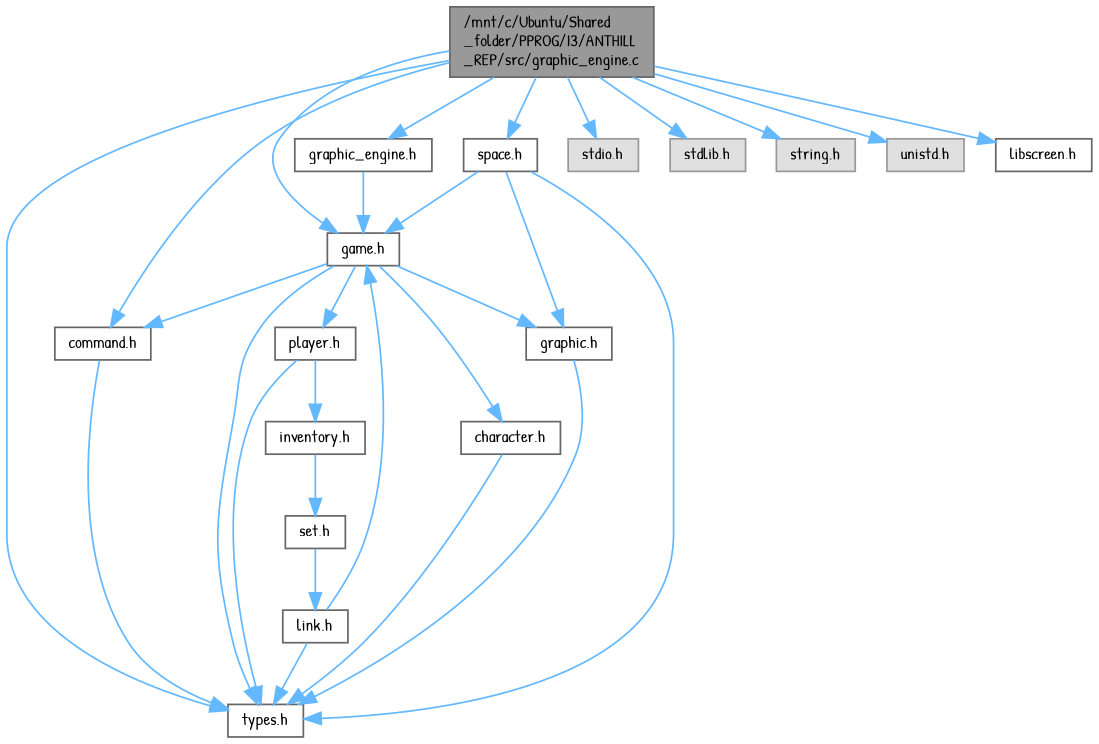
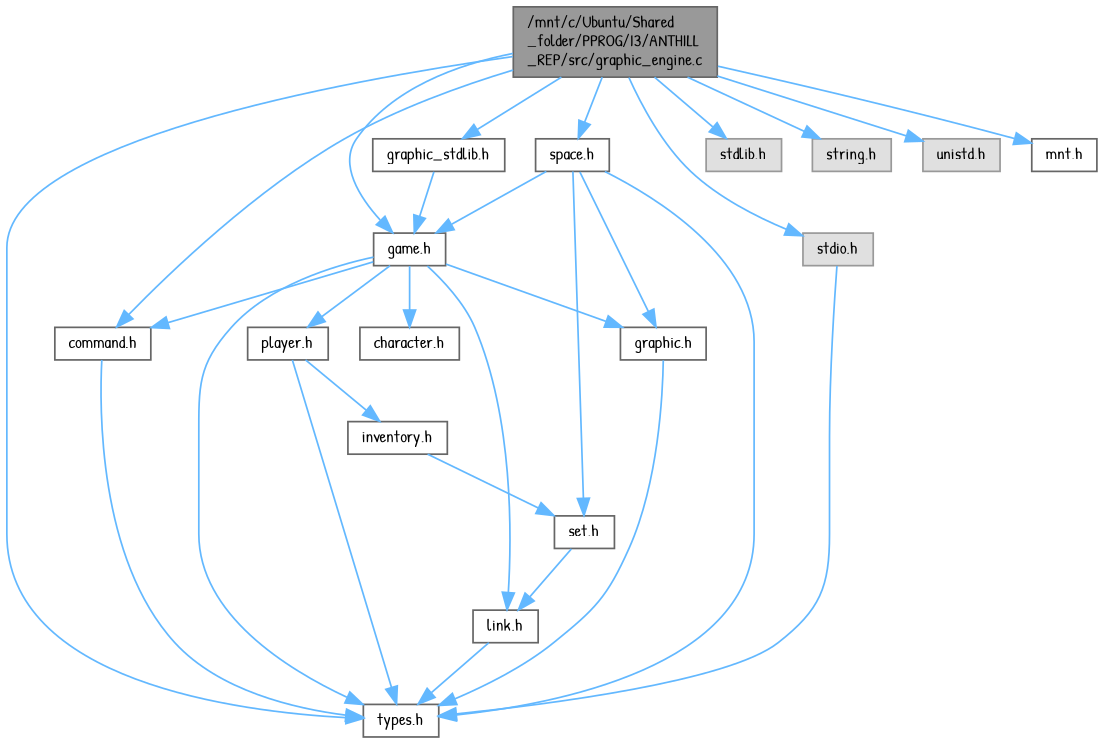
  digraph {
    fontname="Patrick Hand"
    node [color=grey40 fillcolor=white fontname="Patrick Hand" fontsize=10 shape=box style=filled]
    edge [color=steelblue1 fontname="Patrick Hand" fontsize=10 labelfontname=Helvetica labelfontsize=10 style=solid]
    n1 [color=gray40 fillcolor=grey60 fontcolor=black height=0.2 label="/mnt/c/Ubuntu/Shared\l_folder/PPROG/I3/ANTHILL\l_REP/src/graphic_engine.c" width=0.4]
-   n2 [height=0.2 label="graphic_engine.h" width=0.4]
+   n2 [height=0.2 label="graphic_stdlib.h" width=0.4]
    n3 [height=0.2 label="game.h" width=0.4]
    n4 [height=0.2 label="types.h" width=0.4]
    n5 [height=0.2 label="command.h" width=0.4]
    n6 [height=0.2 label="space.h" width=0.4]
    n7 [color=grey60 fillcolor="#E0E0E0" height=0.2 label="stdio.h" width=0.4]
    n8 [color=grey60 fillcolor="#E0E0E0" height=0.2 label="stdlib.h" width=0.4]
    n9 [color=grey60 fillcolor="#E0E0E0" height=0.2 label="string.h" width=0.4]
    n10 [color=grey60 fillcolor="#E0E0E0" height=0.2 label="unistd.h" width=0.4]
-   n11 [height=0.2 label="libscreen.h" width=0.4]
+   n11 [height=0.2 label="mnt.h" width=0.4]
    n12 [height=0.2 label="character.h" width=0.4]
    n13 [height=0.2 label="link.h" width=0.4]
    n14 [height=0.2 label="graphic.h" width=0.4]
    n15 [height=0.2 label="player.h" width=0.4]
    n16 [height=0.2 label="set.h" width=0.4]
    n17 [height=0.2 label="inventory.h" width=0.4]
    n1 -> n2
    n1 -> n3
    n1 -> n4
    n1 -> n5
    n1 -> n6
    n1 -> n7
    n1 -> n8
    n1 -> n9
    n1 -> n10
    n1 -> n11
    n2 -> n3
    n3 -> n4
    n3 -> n5
    n3 -> n12
-   n13 -> n3
+   n3 -> n13
    n3 -> n14
    n3 -> n15
    n5 -> n4
    n6 -> n3
    n6 -> n4
    n6 -> n14
-   n12 -> n4
+   n6 -> n16
+   n7 -> n4
    n13 -> n4
    n14 -> n4
    n15 -> n4
    n15 -> n17
    n16 -> n13
    n17 -> n16
  }
